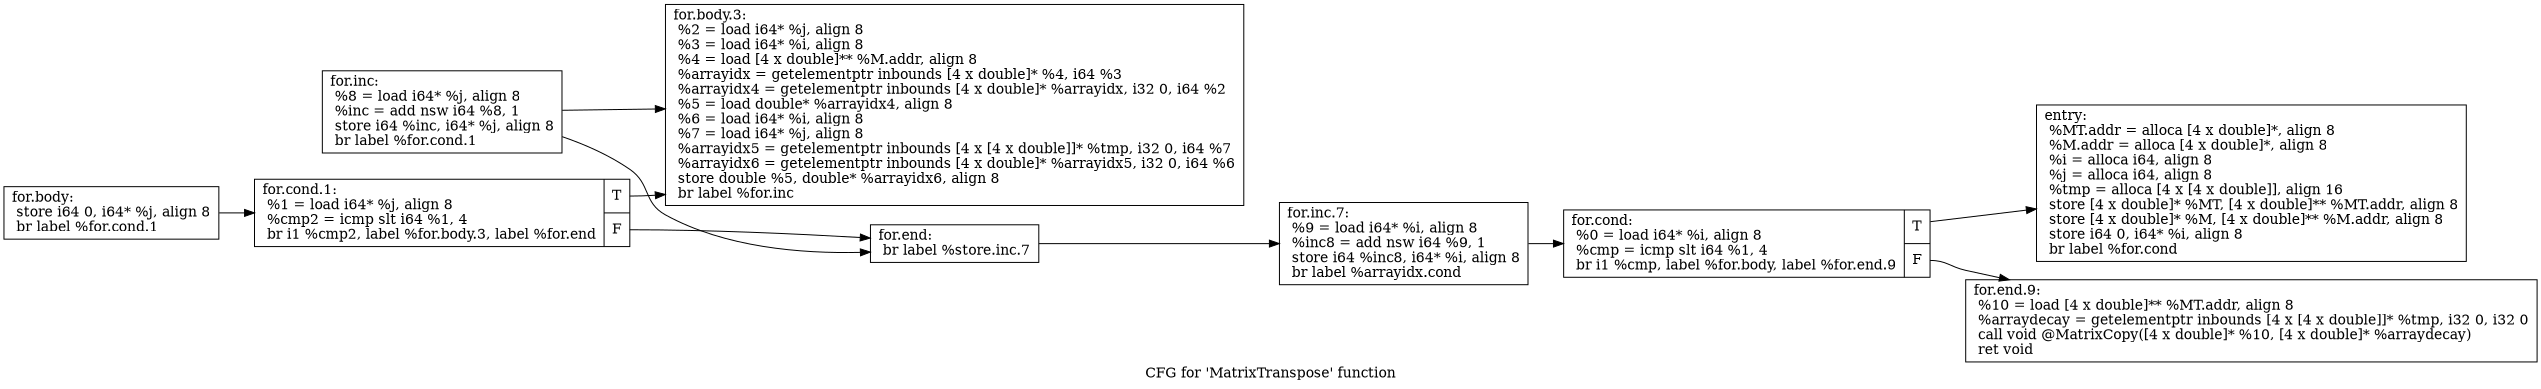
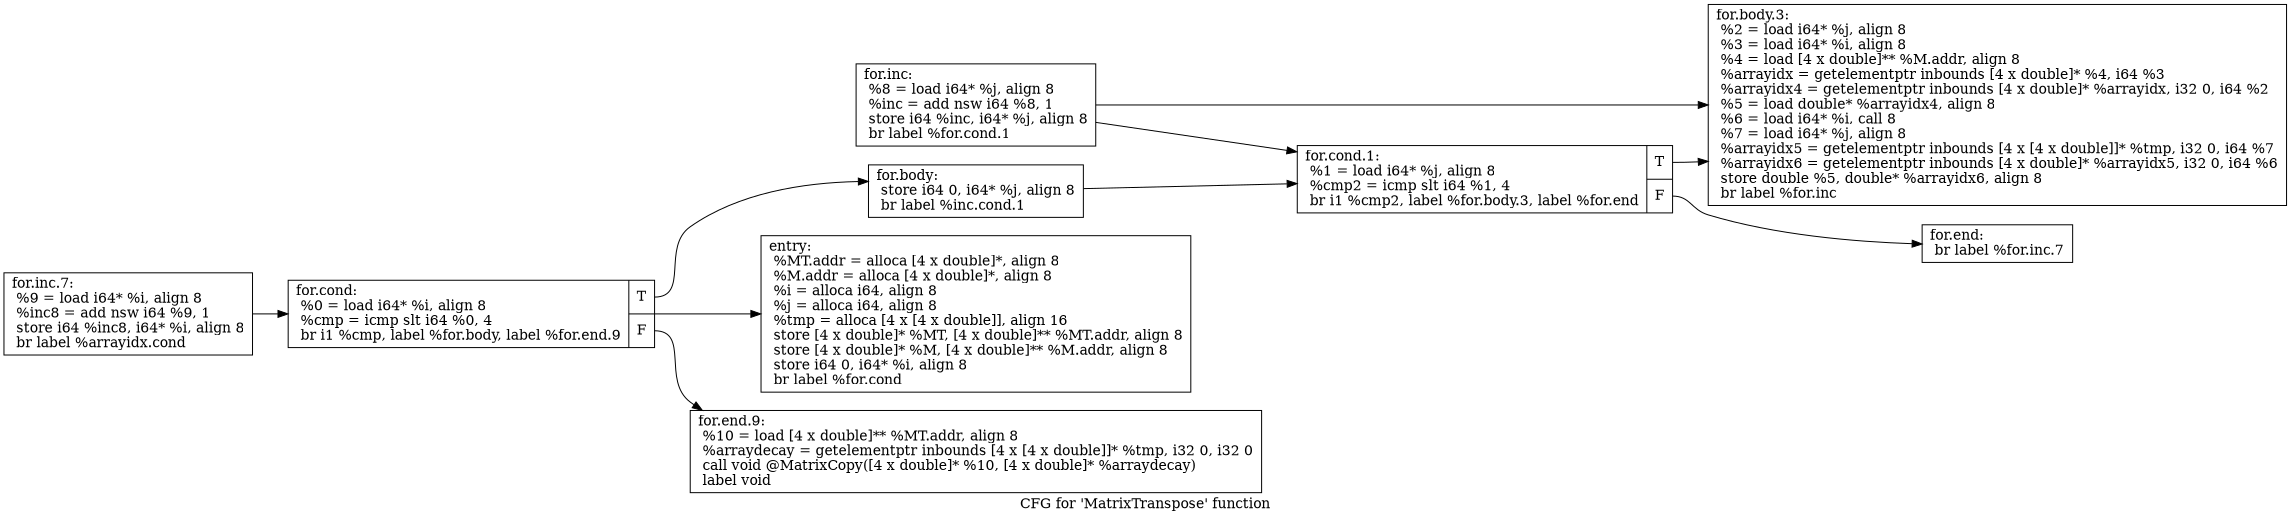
  digraph {
    label="CFG for 'MatrixTranspose' function"
    rankdir=LR
    node [shape=record]
    n1 [label="{entry:\l  %MT.addr = alloca [4 x double]*, align 8\l  %M.addr = alloca [4 x double]*, align 8\l  %i = alloca i64, align 8\l  %j = alloca i64, align 8\l  %tmp = alloca [4 x [4 x double]], align 16\l  store [4 x double]* %MT, [4 x double]** %MT.addr, align 8\l  store [4 x double]* %M, [4 x double]** %M.addr, align 8\l  store i64 0, i64* %i, align 8\l  br label %for.cond\l}"]
-   n2 [label="{for.cond:                                         \l  %0 = load i64* %i, align 8\l  %cmp = icmp slt i64 %1, 4\l  br i1 %cmp, label %for.body, label %for.end.9\l|{<s0>T|<s1>F}}"]
-   n3 [label="{for.body:                                         \l  store i64 0, i64* %j, align 8\l  br label %for.cond.1\l}"]
-   n4 [label="{for.end.9:                                        \l  %10 = load [4 x double]** %MT.addr, align 8\l  %arraydecay = getelementptr inbounds [4 x [4 x double]]* %tmp, i32 0, i32 0\l  call void @MatrixCopy([4 x double]* %10, [4 x double]* %arraydecay)\l  ret void\l}"]
+   n2 [label="{for.cond:                                         \l  %0 = load i64* %i, align 8\l  %cmp = icmp slt i64 %0, 4\l  br i1 %cmp, label %for.body, label %for.end.9\l|{<s0>T|<s1>F}}"]
+   n3 [label="{for.body:                                         \l  store i64 0, i64* %j, align 8\l  br label %inc.cond.1\l}"]
+   n4 [label="{for.end.9:                                        \l  %10 = load [4 x double]** %MT.addr, align 8\l  %arraydecay = getelementptr inbounds [4 x [4 x double]]* %tmp, i32 0, i32 0\l  call void @MatrixCopy([4 x double]* %10, [4 x double]* %arraydecay)\l  label void\l}"]
    n5 [label="{for.cond.1:                                       \l  %1 = load i64* %j, align 8\l  %cmp2 = icmp slt i64 %1, 4\l  br i1 %cmp2, label %for.body.3, label %for.end\l|{<s0>T|<s1>F}}"]
-   n6 [label="{for.body.3:                                       \l  %2 = load i64* %j, align 8\l  %3 = load i64* %i, align 8\l  %4 = load [4 x double]** %M.addr, align 8\l  %arrayidx = getelementptr inbounds [4 x double]* %4, i64 %3\l  %arrayidx4 = getelementptr inbounds [4 x double]* %arrayidx, i32 0, i64 %2\l  %5 = load double* %arrayidx4, align 8\l  %6 = load i64* %i, align 8\l  %7 = load i64* %j, align 8\l  %arrayidx5 = getelementptr inbounds [4 x [4 x double]]* %tmp, i32 0, i64 %7\l  %arrayidx6 = getelementptr inbounds [4 x double]* %arrayidx5, i32 0, i64 %6\l  store double %5, double* %arrayidx6, align 8\l  br label %for.inc\l}"]
-   n7 [label="{for.end:                                          \l  br label %store.inc.7\l}"]
+   n6 [label="{for.body.3:                                       \l  %2 = load i64* %j, align 8\l  %3 = load i64* %i, align 8\l  %4 = load [4 x double]** %M.addr, align 8\l  %arrayidx = getelementptr inbounds [4 x double]* %4, i64 %3\l  %arrayidx4 = getelementptr inbounds [4 x double]* %arrayidx, i32 0, i64 %2\l  %5 = load double* %arrayidx4, align 8\l  %6 = load i64* %i, call 8\l  %7 = load i64* %j, align 8\l  %arrayidx5 = getelementptr inbounds [4 x [4 x double]]* %tmp, i32 0, i64 %7\l  %arrayidx6 = getelementptr inbounds [4 x double]* %arrayidx5, i32 0, i64 %6\l  store double %5, double* %arrayidx6, align 8\l  br label %for.inc\l}"]
+   n7 [label="{for.end:                                          \l  br label %for.inc.7\l}"]
    n8 [label="{for.inc.7:                                        \l  %9 = load i64* %i, align 8\l  %inc8 = add nsw i64 %9, 1\l  store i64 %inc8, i64* %i, align 8\l  br label %arrayidx.cond\l}"]
    n9 [label="{for.inc:                                          \l  %8 = load i64* %j, align 8\l  %inc = add nsw i64 %8, 1\l  store i64 %inc, i64* %j, align 8\l  br label %for.cond.1\l}"]
    n2 -> n1
+   n2 -> n3 [tailport=s0]
    n2 -> n4 [tailport=s1]
    n3 -> n5
    n5 -> n6 [tailport=s0]
    n5 -> n7 [tailport=s1]
-   n7 -> n8
    n8 -> n2
-   n9 -> n7
+   n9 -> n5
    n9 -> n6
  }
